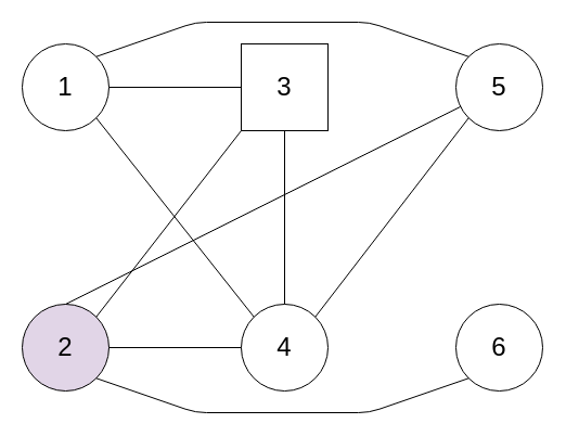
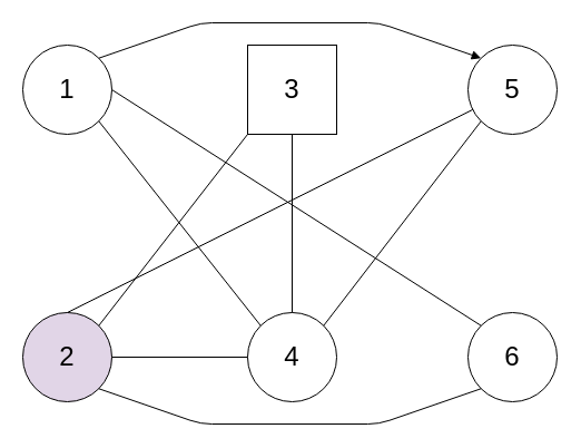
  <mxCell id="0" />
  <mxCell id="1" parent="0" />
  <mxCell id="2" value="6" style="ellipse;whiteSpace=wrap;html=1;aspect=fixed;noLabel=0;movable=1;resizable=1;rotatable=1;deletable=1;editable=1;connectable=1;fontSize=24;" vertex="1" parent="1"><mxGeometry x="420" y="280" width="80" height="80" as="geometry" /></mxCell>
  <mxCell id="3" value="5" style="ellipse;whiteSpace=wrap;html=1;aspect=fixed;noLabel=0;movable=1;resizable=1;rotatable=1;deletable=1;editable=1;connectable=1;fontSize=24;" vertex="1" parent="1"><mxGeometry x="420" y="40" width="80" height="80" as="geometry" /></mxCell>
  <mxCell id="4" value="4" style="ellipse;whiteSpace=wrap;html=1;aspect=fixed;noLabel=0;movable=1;resizable=1;rotatable=1;deletable=1;editable=1;connectable=1;fontSize=24;" vertex="1" parent="1"><mxGeometry x="222" y="280" width="80" height="80" as="geometry" /></mxCell>
  <mxCell id="5" value="3" style="whiteSpace=wrap;html=1;aspect=fixed;noLabel=0;movable=1;resizable=1;rotatable=1;deletable=1;editable=1;connectable=1;fontSize=24;rounded=0;" vertex="1" parent="1"><mxGeometry x="222" y="40" width="80" height="80" as="geometry" /></mxCell>
  <mxCell id="6" value="2" style="ellipse;whiteSpace=wrap;html=1;aspect=fixed;noLabel=0;movable=1;resizable=1;rotatable=1;deletable=1;editable=1;connectable=1;fontSize=24;fillColor=#e1d5e7;" vertex="1" parent="1"><mxGeometry x="20" y="280" width="80" height="80" as="geometry" /></mxCell>
  <mxCell id="7" value="1" style="ellipse;whiteSpace=wrap;html=1;aspect=fixed;noLabel=0;movable=1;resizable=1;rotatable=1;deletable=1;editable=1;connectable=1;fontSize=24;" vertex="1" parent="1"><mxGeometry x="20" y="40" width="80" height="80" as="geometry" /></mxCell>
  <mxCell id="8" value="" style="endArrow=none;html=1;fontSize=24;exitX=0.5;exitY=0;exitDx=0;exitDy=0;" edge="1" parent="1" source="6" target="3"><mxGeometry width="50" height="50" relative="1" as="geometry"><mxPoint x="80" y="210" as="sourcePoint" /><mxPoint x="130" y="160" as="targetPoint" /></mxGeometry></mxCell>
  <mxCell id="9" value="" style="endArrow=none;html=1;fontSize=24;entryX=0;entryY=1;entryDx=0;entryDy=0;exitX=1;exitY=0;exitDx=0;exitDy=0;" edge="1" parent="1" source="6" target="5"><mxGeometry width="50" height="50" relative="1" as="geometry"><mxPoint x="170" y="220" as="sourcePoint" /><mxPoint x="220" y="170" as="targetPoint" /></mxGeometry></mxCell>
  <mxCell id="10" value="" style="endArrow=none;html=1;fontSize=24;entryX=0.5;entryY=1;entryDx=0;entryDy=0;exitX=0.5;exitY=0;exitDx=0;exitDy=0;" edge="1" parent="1" source="4" target="5"><mxGeometry width="50" height="50" relative="1" as="geometry"><mxPoint x="310" y="270" as="sourcePoint" /><mxPoint x="360" y="220" as="targetPoint" /></mxGeometry></mxCell>
  <mxCell id="11" value="" style="endArrow=none;html=1;fontSize=24;exitX=1;exitY=0;exitDx=0;exitDy=0;entryX=0;entryY=1;entryDx=0;entryDy=0;" edge="1" parent="1" source="4" target="3"><mxGeometry width="50" height="50" relative="1" as="geometry"><mxPoint x="340" y="250" as="sourcePoint" /><mxPoint x="390" y="200" as="targetPoint" /></mxGeometry></mxCell>
- <mxCell id="12" value="" style="endArrow=none;html=1;fontSize=24;exitX=1;exitY=0.5;exitDx=0;exitDy=0;" edge="1" parent="1" source="7" target="5"><mxGeometry width="50" height="50" relative="1" as="geometry"><mxPoint x="370" y="260" as="sourcePoint" /><mxPoint x="420" y="210" as="targetPoint" /></mxGeometry></mxCell>
+ <mxCell id="12" value="" style="endArrow=none;html=1;fontSize=24;entryX=0;entryY=0;entryDx=0;entryDy=0;exitX=1;exitY=0.5;exitDx=0;exitDy=0;" edge="1" parent="1" source="7" target="2"><mxGeometry width="50" height="50" relative="1" as="geometry"><mxPoint x="370" y="260" as="sourcePoint" /><mxPoint x="420" y="210" as="targetPoint" /></mxGeometry></mxCell>
  <mxCell id="13" value="" style="endArrow=none;html=1;fontSize=24;entryX=1;entryY=1;entryDx=0;entryDy=0;exitX=0;exitY=0;exitDx=0;exitDy=0;" edge="1" parent="1" source="4" target="7"><mxGeometry width="50" height="50" relative="1" as="geometry"><mxPoint x="180" y="290" as="sourcePoint" /><mxPoint x="230" y="240" as="targetPoint" /></mxGeometry></mxCell>
- <mxCell id="14" value="" style="endArrow=none;html=1;fontSize=24;exitX=1;exitY=0;exitDx=0;exitDy=0;entryX=0;entryY=0;entryDx=0;entryDy=0;" edge="1" parent="1" source="7" target="3"><mxGeometry width="50" height="50" relative="1" as="geometry"><mxPoint x="200" y="80" as="sourcePoint" /><mxPoint x="250" y="30" as="targetPoint" /><Array as="points"><mxPoint x="180" y="20" /><mxPoint x="340" y="20" /></Array></mxGeometry></mxCell>
+ <mxCell id="14" value="" style="endArrow=block;html=1;fontSize=24;exitX=1;exitY=0;exitDx=0;exitDy=0;entryX=0;entryY=0;entryDx=0;entryDy=0;" edge="1" parent="1" source="7" target="3"><mxGeometry width="50" height="50" relative="1" as="geometry"><mxPoint x="200" y="80" as="sourcePoint" /><mxPoint x="250" y="30" as="targetPoint" /><Array as="points"><mxPoint x="180" y="20" /><mxPoint x="340" y="20" /></Array></mxGeometry></mxCell>
  <mxCell id="15" value="" style="endArrow=none;html=1;fontSize=24;exitX=1;exitY=0.5;exitDx=0;exitDy=0;entryX=0;entryY=0.5;entryDx=0;entryDy=0;" edge="1" parent="1" source="6" target="4"><mxGeometry width="50" height="50" relative="1" as="geometry"><mxPoint x="160" y="390" as="sourcePoint" /><mxPoint x="210" y="340" as="targetPoint" /></mxGeometry></mxCell>
  <mxCell id="16" value="" style="endArrow=none;html=1;fontSize=24;exitX=1;exitY=1;exitDx=0;exitDy=0;entryX=0;entryY=1;entryDx=0;entryDy=0;" edge="1" parent="1" source="6" target="2"><mxGeometry width="50" height="50" relative="1" as="geometry"><mxPoint x="70" y="280" as="sourcePoint" /><mxPoint x="120" y="230" as="targetPoint" /><Array as="points"><mxPoint x="180" y="380" /><mxPoint x="340" y="380" /></Array></mxGeometry></mxCell>
